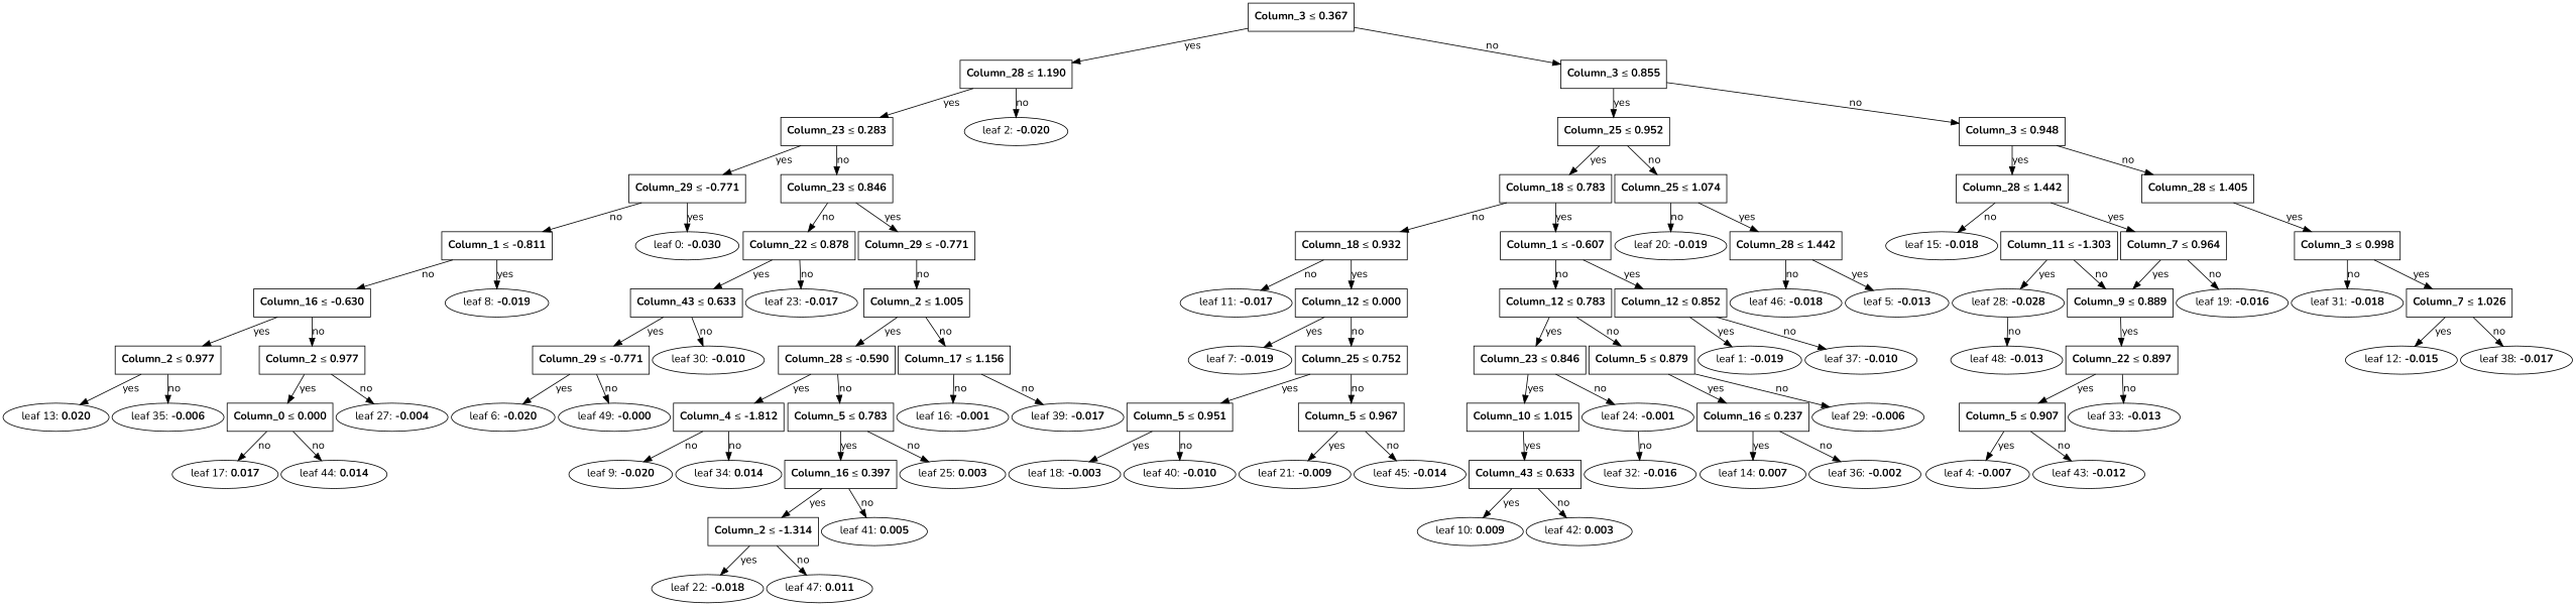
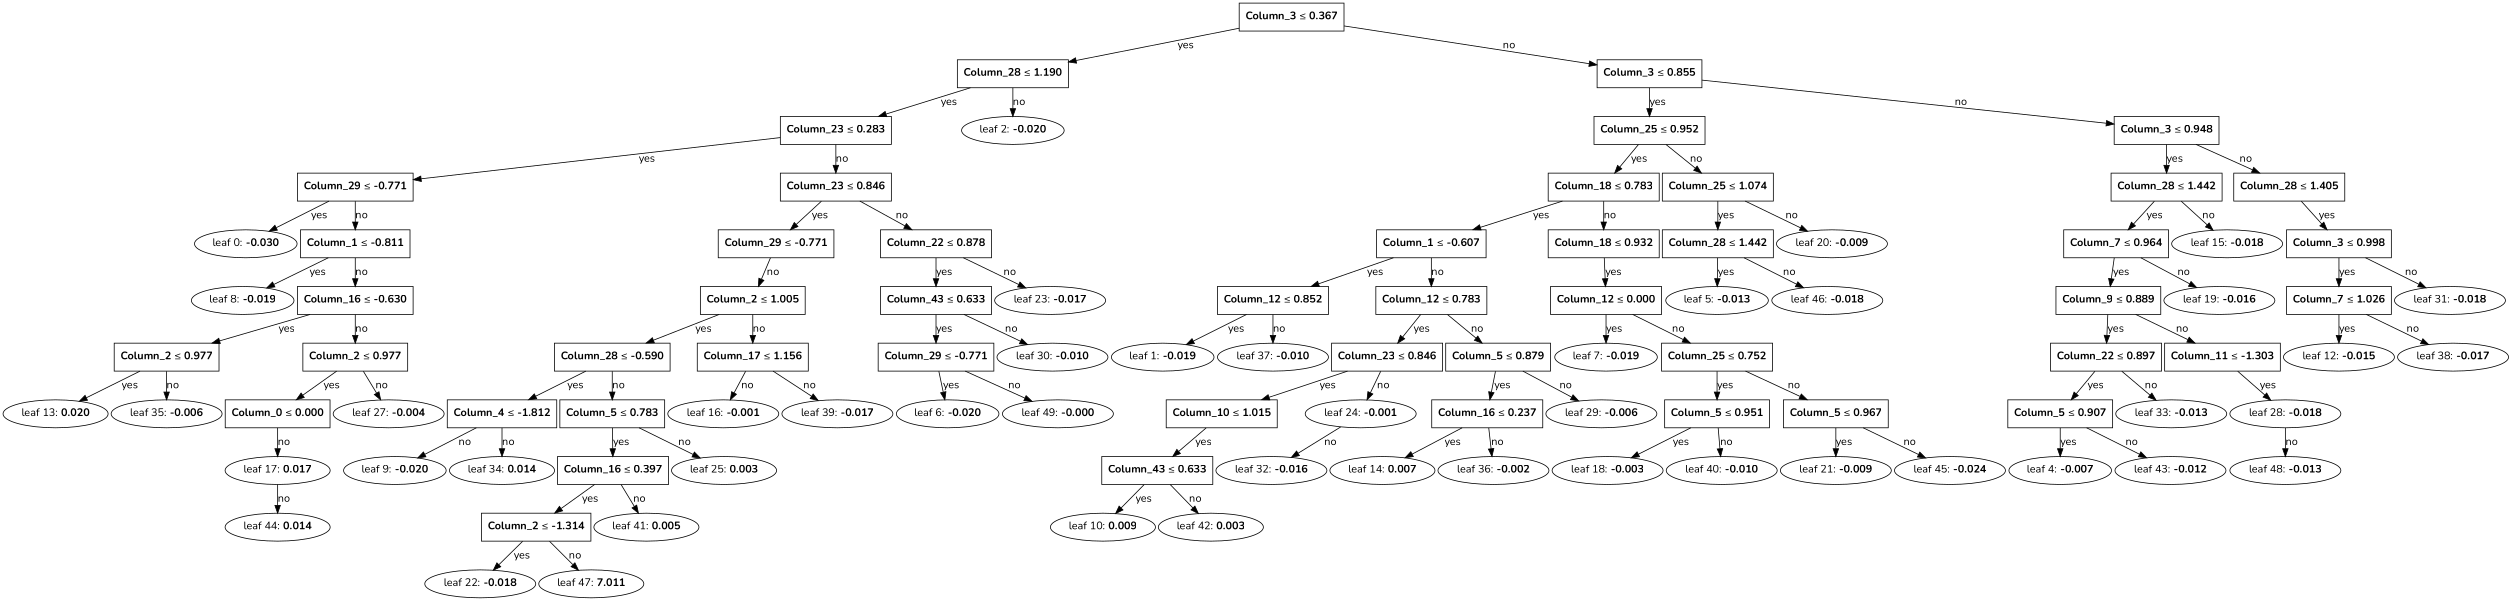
  digraph {
    fontname=Nunito
    nodesep=0.05
    rankdir=TB
    ranksep=0.3
    node [fillcolor=white fontname=Nunito shape=rectangle]
    edge [fontname=Nunito]
    n1 [label=<<B>Column_3</B> &#8804; <B>0.367</B>>]
    n2 [label=<<B>Column_28</B> &#8804; <B>1.190</B>>]
    n3 [label=<<B>Column_3</B> &#8804; <B>0.855</B>>]
    n4 [label=<<B>Column_23</B> &#8804; <B>0.283</B>>]
    n5 [label=<leaf 2: <B>-0.020</B>> fillcolor="" shape=""]
    n6 [label=<<B>Column_25</B> &#8804; <B>0.952</B>>]
    n7 [label=<<B>Column_3</B> &#8804; <B>0.948</B>>]
    n8 [label=<<B>Column_29</B> &#8804; <B>-0.771</B>>]
    n9 [label=<<B>Column_23</B> &#8804; <B>0.846</B>>]
    n10 [label=<leaf 0: <B>-0.030</B>> fillcolor="" shape=""]
    n11 [label=<<B>Column_1</B> &#8804; <B>-0.811</B>>]
    n12 [label=<<B>Column_29</B> &#8804; <B>-0.771</B>>]
    n13 [label=<<B>Column_22</B> &#8804; <B>0.878</B>>]
    n14 [label=<leaf 8: <B>-0.019</B>> fillcolor="" shape=""]
    n15 [label=<<B>Column_16</B> &#8804; <B>-0.630</B>>]
    n16 [label=<<B>Column_2</B> &#8804; <B>0.977</B>>]
    n17 [label=<<B>Column_2</B> &#8804; <B>0.977</B>>]
    n18 [label=<leaf 13: <B>0.020</B>> fillcolor="" shape=""]
    n19 [label=<leaf 35: <B>-0.006</B>> fillcolor="" shape=""]
    n20 [label=<<B>Column_0</B> &#8804; <B>0.000</B>>]
    n21 [label=<leaf 27: <B>-0.004</B>> fillcolor="" shape=""]
    n22 [label=<leaf 17: <B>0.017</B>> fillcolor="" shape=""]
    n23 [label=<leaf 44: <B>0.014</B>> fillcolor="" shape=""]
    n24 [label=<<B>Column_2</B> &#8804; <B>1.005</B>>]
    n25 [label=<<B>Column_43</B> &#8804; <B>0.633</B>>]
    n26 [label=<leaf 23: <B>-0.017</B>> fillcolor="" shape=""]
    n27 [label=<<B>Column_28</B> &#8804; <B>-0.590</B>>]
    n28 [label=<<B>Column_17</B> &#8804; <B>1.156</B>>]
    n29 [label=<<B>Column_4</B> &#8804; <B>-1.812</B>>]
    n30 [label=<<B>Column_5</B> &#8804; <B>0.783</B>>]
    n31 [label=<leaf 16: <B>-0.001</B>> fillcolor="" shape=""]
    n32 [label=<leaf 39: <B>-0.017</B>> fillcolor="" shape=""]
    n33 [label=<leaf 9: <B>-0.020</B>> fillcolor="" shape=""]
    n34 [label=<leaf 34: <B>0.014</B>> fillcolor="" shape=""]
    n35 [label=<<B>Column_16</B> &#8804; <B>0.397</B>>]
    n36 [label=<leaf 25: <B>0.003</B>> fillcolor="" shape=""]
    n37 [label=<<B>Column_2</B> &#8804; <B>-1.314</B>>]
    n38 [label=<leaf 41: <B>0.005</B>> fillcolor="" shape=""]
    n39 [label=<leaf 22: <B>-0.018</B>> fillcolor="" shape=""]
-   n40 [label=<leaf 47: <B>0.011</B>> fillcolor="" shape=""]
+   n40 [label=<leaf 47: <B>7.011</B>> fillcolor="" shape=""]
    n41 [label=<<B>Column_29</B> &#8804; <B>-0.771</B>>]
    n42 [label=<leaf 30: <B>-0.010</B>> fillcolor="" shape=""]
    n43 [label=<leaf 6: <B>-0.020</B>> fillcolor="" shape=""]
    n44 [label=<leaf 49: <B>-0.000</B>> fillcolor="" shape=""]
    n45 [label=<<B>Column_18</B> &#8804; <B>0.783</B>>]
    n46 [label=<<B>Column_25</B> &#8804; <B>1.074</B>>]
    n47 [label=<<B>Column_28</B> &#8804; <B>1.442</B>>]
    n48 [label=<<B>Column_28</B> &#8804; <B>1.405</B>>]
    n49 [label=<<B>Column_1</B> &#8804; <B>-0.607</B>>]
    n50 [label=<<B>Column_18</B> &#8804; <B>0.932</B>>]
    n51 [label=<<B>Column_28</B> &#8804; <B>1.442</B>>]
-   n52 [label=<leaf 20: <B>-0.019</B>> fillcolor="" shape=""]
+   n52 [label=<leaf 20: <B>-0.009</B>> fillcolor="" shape=""]
    n53 [label=<<B>Column_12</B> &#8804; <B>0.852</B>>]
    n54 [label=<<B>Column_12</B> &#8804; <B>0.783</B>>]
    n55 [label=<<B>Column_12</B> &#8804; <B>0.000</B>>]
-   n56 [label=<leaf 11: <B>-0.017</B>> fillcolor="" shape=""]
    n57 [label=<leaf 1: <B>-0.019</B>> fillcolor="" shape=""]
    n58 [label=<leaf 37: <B>-0.010</B>> fillcolor="" shape=""]
    n59 [label=<<B>Column_23</B> &#8804; <B>0.846</B>>]
    n60 [label=<<B>Column_5</B> &#8804; <B>0.879</B>>]
    n61 [label=<<B>Column_10</B> &#8804; <B>1.015</B>>]
    n62 [label=<leaf 24: <B>-0.001</B>> fillcolor="" shape=""]
    n63 [label=<<B>Column_16</B> &#8804; <B>0.237</B>>]
    n64 [label=<leaf 29: <B>-0.006</B>> fillcolor="" shape=""]
    n65 [label=<<B>Column_43</B> &#8804; <B>0.633</B>>]
    n66 [label=<leaf 32: <B>-0.016</B>> fillcolor="" shape=""]
    n67 [label=<leaf 10: <B>0.009</B>> fillcolor="" shape=""]
    n68 [label=<leaf 42: <B>0.003</B>> fillcolor="" shape=""]
    n69 [label=<leaf 14: <B>0.007</B>> fillcolor="" shape=""]
    n70 [label=<leaf 36: <B>-0.002</B>> fillcolor="" shape=""]
    n71 [label=<leaf 7: <B>-0.019</B>> fillcolor="" shape=""]
    n72 [label=<<B>Column_25</B> &#8804; <B>0.752</B>>]
    n73 [label=<<B>Column_5</B> &#8804; <B>0.951</B>>]
    n74 [label=<<B>Column_5</B> &#8804; <B>0.967</B>>]
    n75 [label=<leaf 18: <B>-0.003</B>> fillcolor="" shape=""]
    n76 [label=<leaf 40: <B>-0.010</B>> fillcolor="" shape=""]
    n77 [label=<leaf 21: <B>-0.009</B>> fillcolor="" shape=""]
-   n78 [label=<leaf 45: <B>-0.014</B>> fillcolor="" shape=""]
+   n78 [label=<leaf 45: <B>-0.024</B>> fillcolor="" shape=""]
    n79 [label=<leaf 5: <B>-0.013</B>> fillcolor="" shape=""]
    n80 [label=<leaf 46: <B>-0.018</B>> fillcolor="" shape=""]
    n81 [label=<<B>Column_7</B> &#8804; <B>0.964</B>>]
    n82 [label=<leaf 15: <B>-0.018</B>> fillcolor="" shape=""]
    n83 [label=<<B>Column_3</B> &#8804; <B>0.998</B>>]
    n84 [label=<<B>Column_9</B> &#8804; <B>0.889</B>>]
    n85 [label=<leaf 19: <B>-0.016</B>> fillcolor="" shape=""]
    n86 [label=<<B>Column_22</B> &#8804; <B>0.897</B>>]
    n87 [label=<<B>Column_11</B> &#8804; <B>-1.303</B>>]
    n88 [label=<<B>Column_5</B> &#8804; <B>0.907</B>>]
    n89 [label=<leaf 33: <B>-0.013</B>> fillcolor="" shape=""]
-   n90 [label=<leaf 28: <B>-0.028</B>> fillcolor="" shape=""]
+   n90 [label=<leaf 28: <B>-0.018</B>> fillcolor="" shape=""]
    n91 [label=<leaf 4: <B>-0.007</B>> fillcolor="" shape=""]
    n92 [label=<leaf 43: <B>-0.012</B>> fillcolor="" shape=""]
    n93 [label=<leaf 48: <B>-0.013</B>> fillcolor="" shape=""]
    n94 [label=<<B>Column_7</B> &#8804; <B>1.026</B>>]
    n95 [label=<leaf 31: <B>-0.018</B>> fillcolor="" shape=""]
    n96 [label=<leaf 12: <B>-0.015</B>> fillcolor="" shape=""]
    n97 [label=<leaf 38: <B>-0.017</B>> fillcolor="" shape=""]
    n1 -> n2 [label=yes]
    n1 -> n3 [label=no]
    n2 -> n4 [label=yes]
    n2 -> n5 [label=no]
    n3 -> n6 [label=yes]
    n3 -> n7 [label=no]
    n4 -> n8 [label=yes]
    n4 -> n9 [label=no]
    n6 -> n45 [label=yes]
    n6 -> n46 [label=no]
    n7 -> n47 [label=yes]
    n7 -> n48 [label=no]
    n8 -> n10 [label=yes]
    n8 -> n11 [label=no]
    n9 -> n12 [label=yes]
    n9 -> n13 [label=no]
    n11 -> n14 [label=yes]
    n11 -> n15 [label=no]
    n12 -> n24 [label=no]
    n13 -> n25 [label=yes]
    n13 -> n26 [label=no]
    n15 -> n16 [label=yes]
    n15 -> n17 [label=no]
    n16 -> n18 [label=yes]
    n16 -> n19 [label=no]
    n17 -> n20 [label=yes]
    n17 -> n21 [label=no]
    n20 -> n22 [label=no]
-   n20 -> n23 [label=no]
+   n22 -> n23 [label=no]
    n24 -> n27 [label=yes]
    n24 -> n28 [label=no]
    n25 -> n41 [label=yes]
    n25 -> n42 [label=no]
    n27 -> n29 [label=yes]
    n27 -> n30 [label=no]
    n28 -> n31 [label=no]
    n28 -> n32 [label=no]
    n29 -> n33 [label=no]
    n29 -> n34 [label=no]
    n30 -> n35 [label=yes]
    n30 -> n36 [label=no]
    n35 -> n37 [label=yes]
    n35 -> n38 [label=no]
    n37 -> n39 [label=yes]
    n37 -> n40 [label=no]
    n41 -> n43 [label=yes]
    n41 -> n44 [label=no]
    n45 -> n49 [label=yes]
    n45 -> n50 [label=no]
    n46 -> n51 [label=yes]
    n46 -> n52 [label=no]
    n47 -> n81 [label=yes]
    n47 -> n82 [label=no]
    n48 -> n83 [label=yes]
    n49 -> n53 [label=yes]
    n49 -> n54 [label=no]
    n50 -> n55 [label=yes]
-   n50 -> n56 [label=no]
    n51 -> n79 [label=yes]
    n51 -> n80 [label=no]
    n53 -> n57 [label=yes]
    n53 -> n58 [label=no]
    n54 -> n59 [label=yes]
    n54 -> n60 [label=no]
    n55 -> n71 [label=yes]
    n55 -> n72 [label=no]
    n59 -> n61 [label=yes]
    n59 -> n62 [label=no]
    n60 -> n63 [label=yes]
    n60 -> n64 [label=no]
    n61 -> n65 [label=yes]
    n62 -> n66 [label=no]
    n63 -> n69 [label=yes]
    n63 -> n70 [label=no]
    n65 -> n67 [label=yes]
    n65 -> n68 [label=no]
    n72 -> n73 [label=yes]
    n72 -> n74 [label=no]
    n73 -> n75 [label=yes]
    n73 -> n76 [label=no]
    n74 -> n77 [label=yes]
    n74 -> n78 [label=no]
    n81 -> n84 [label=yes]
    n81 -> n85 [label=no]
    n83 -> n94 [label=yes]
    n83 -> n95 [label=no]
    n84 -> n86 [label=yes]
-   n87 -> n84 [label=no]
+   n84 -> n87 [label=no]
    n86 -> n88 [label=yes]
    n86 -> n89 [label=no]
    n87 -> n90 [label=yes]
    n88 -> n91 [label=yes]
    n88 -> n92 [label=no]
    n90 -> n93 [label=no]
    n94 -> n96 [label=yes]
    n94 -> n97 [label=no]
  }
